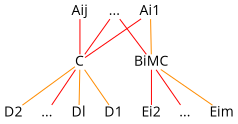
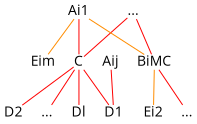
  digraph {
    fontname="Open Sans"
    rankdir=BT
    node [fontname="Open Sans" shape=plain]
    edge [arrowhead=none color=red fontname="Open Sans"]
    n1 [color=black label=C]
    n2 [label=<Ai1>]
    n3 [color=black label="..."]
    n4 [label=<Aij>]
    n5 [label=<BiMC>]
    n6 [label=<D1>]
    n7 [label=<D2>]
    n8 [color=black label="..."]
    n9 [label=<Dl>]
    n10 [label=<Ei2>]
    n11 [color=black label="..."]
    n12 [label=<Eim>]
    n1 -> n2
    n1 -> n3
-   n1 -> n4
+   n6 -> n4
    n5 -> n2 [color=darkorange]
    n5 -> n3
-   n6 -> n1 [color=darkorange]
-   n7 -> n1 [color=darkorange]
+   n6 -> n1
+   n7 -> n1
    n8 -> n1
-   n9 -> n1 [color=darkorange]
-   n10 -> n5
+   n9 -> n1
+   n10 -> n5 [color=darkorange]
    n11 -> n5
-   n12 -> n5 [color=darkorange]
+   n12 -> n2 [color=darkorange]
  }
